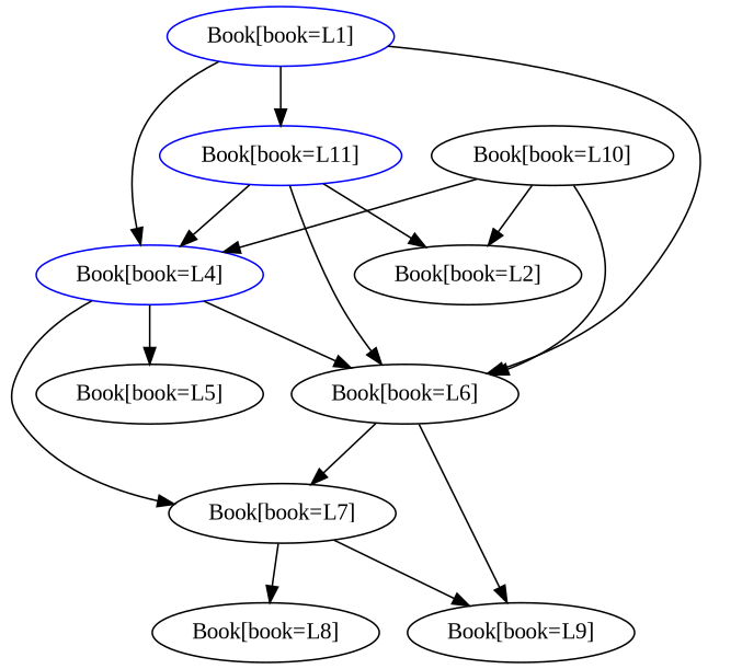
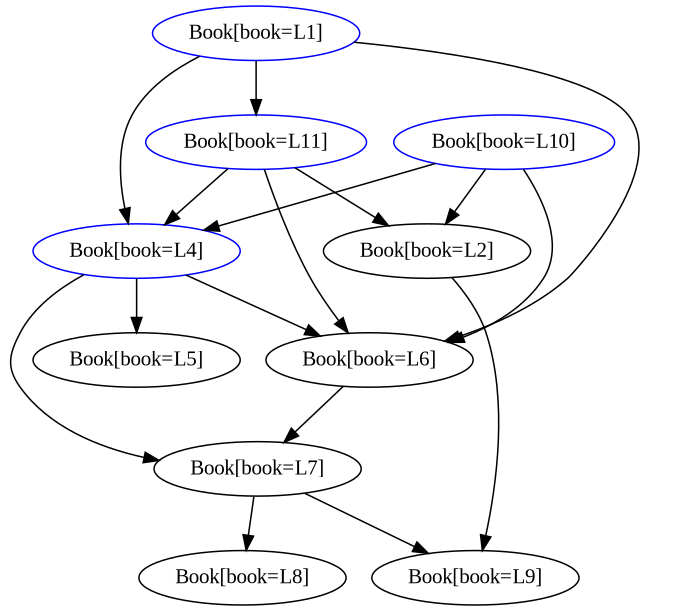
  strict digraph {
    fontname="Liberation Serif"
    node [color=black fontname="Liberation Serif"]
    edge [color=black fontname="Liberation Serif"]
    n1 [color=blue label="Book[book=L1]"]
    n2 [color=blue label="Book[book=L4]"]
    n3 [label="Book[book=L6]"]
    n4 [color=blue label="Book[book=L11]"]
    n5 [label="Book[book=L2]"]
    n6 [label="Book[book=L5]"]
    n7 [label="Book[book=L7]"]
    n8 [label="Book[book=L9]"]
    n9 [label="Book[book=L8]"]
-   n10 [label="Book[book=L10]"]
+   n10 [color=blue label="Book[book=L10]"]
    n1 -> n2
    n1 -> n3
    n1 -> n4
    n2 -> n3
    n2 -> n6
    n2 -> n7
    n3 -> n7
-   n3 -> n8
+   n5 -> n8
    n4 -> n2
    n4 -> n3
    n4 -> n5
    n7 -> n8
    n7 -> n9
    n10 -> n2
    n10 -> n3
    n10 -> n5
  }
